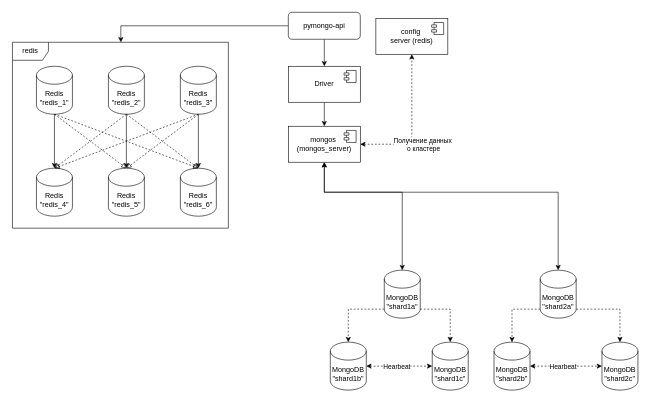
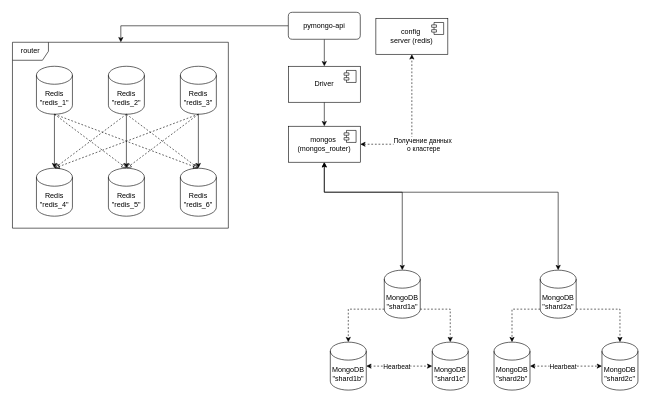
  <mxCell id="0" />
  <mxCell id="1" parent="0" />
  <mxCell id="2" value="MongoDB&lt;div&gt;&quot;shard1a&quot;&lt;/div&gt;" style="shape=cylinder3;whiteSpace=wrap;html=1;boundedLbl=1;backgroundOutline=1;size=15;" vertex="1" parent="1"><mxGeometry x="640" y="450" width="60" height="80" as="geometry" /></mxCell>
  <mxCell id="3" style="edgeStyle=orthogonalEdgeStyle;rounded=0;orthogonalLoop=1;jettySize=auto;html=1;exitX=0.5;exitY=1;exitDx=0;exitDy=0;startArrow=classic;startFill=1;" edge="1" parent="1" source="4" target="2"><mxGeometry relative="1" as="geometry"><Array as="points"><mxPoint x="540" y="320" /><mxPoint x="670" y="320" /></Array></mxGeometry></mxCell>
- <mxCell id="4" value="mongos&amp;nbsp;&lt;div&gt;(mongos_server)&lt;/div&gt;" style="html=1;dropTarget=0;whiteSpace=wrap;" vertex="1" parent="1"><mxGeometry x="480" y="210" width="120" height="60" as="geometry" /></mxCell>
+ <mxCell id="4" value="mongos&amp;nbsp;&lt;div&gt;(mongos_router)&lt;/div&gt;" style="html=1;dropTarget=0;whiteSpace=wrap;" vertex="1" parent="1"><mxGeometry x="480" y="210" width="120" height="60" as="geometry" /></mxCell>
  <mxCell id="5" value="" style="shape=module;jettyWidth=8;jettyHeight=4;" vertex="1" parent="4"><mxGeometry x="1" width="20" height="20" relative="1" as="geometry"><mxPoint x="-27" y="7" as="offset" /></mxGeometry></mxCell>
  <mxCell id="6" style="edgeStyle=orthogonalEdgeStyle;rounded=0;orthogonalLoop=1;jettySize=auto;html=1;exitX=1;exitY=0.5;exitDx=0;exitDy=0;dashed=1;startArrow=classic;startFill=1;" edge="1" parent="1" source="4" target="8"><mxGeometry relative="1" as="geometry"><mxPoint x="850" y="410" as="sourcePoint" /></mxGeometry></mxCell>
  <mxCell id="7" value="Получение данных&lt;div&gt;&amp;nbsp;о кластере&lt;/div&gt;" style="edgeLabel;html=1;align=center;verticalAlign=middle;resizable=0;points=[];" vertex="1" connectable="0" parent="6"><mxGeometry x="-0.554" y="2" relative="1" as="geometry"><mxPoint x="50" y="2" as="offset" /></mxGeometry></mxCell>
  <mxCell id="8" value="config&amp;nbsp;&lt;div&gt;server (redis)&lt;/div&gt;" style="html=1;dropTarget=0;whiteSpace=wrap;" vertex="1" parent="1"><mxGeometry x="626" y="30" width="120" height="60" as="geometry" /></mxCell>
  <mxCell id="9" value="" style="shape=module;jettyWidth=8;jettyHeight=4;" vertex="1" parent="8"><mxGeometry x="1" width="20" height="20" relative="1" as="geometry"><mxPoint x="-27" y="7" as="offset" /></mxGeometry></mxCell>
  <mxCell id="10" style="edgeStyle=orthogonalEdgeStyle;rounded=0;orthogonalLoop=1;jettySize=auto;html=1;exitX=0.5;exitY=1;exitDx=0;exitDy=0;entryX=0.5;entryY=0;entryDx=0;entryDy=0;" edge="1" parent="1" source="12" target="28"><mxGeometry relative="1" as="geometry" /></mxCell>
  <mxCell id="11" style="edgeStyle=orthogonalEdgeStyle;rounded=0;orthogonalLoop=1;jettySize=auto;html=1;exitX=0;exitY=0.5;exitDx=0;exitDy=0;entryX=0.502;entryY=0;entryDx=0;entryDy=0;entryPerimeter=0;" edge="1" parent="1" source="12" target="46"><mxGeometry relative="1" as="geometry"><mxPoint x="250" y="180" as="targetPoint" /></mxGeometry></mxCell>
  <mxCell id="12" value="pymongo-api" style="rounded=1;whiteSpace=wrap;html=1;" vertex="1" parent="1"><mxGeometry x="480" y="20" width="120" height="45" as="geometry" /></mxCell>
  <mxCell id="13" style="edgeStyle=orthogonalEdgeStyle;rounded=0;orthogonalLoop=1;jettySize=auto;html=1;exitX=0.5;exitY=1;exitDx=0;exitDy=0;entryX=0.5;entryY=0;entryDx=0;entryDy=0;entryPerimeter=0;startArrow=classic;startFill=1;" edge="1" parent="1" source="4" target="20"><mxGeometry relative="1" as="geometry"><mxPoint x="790" y="440" as="sourcePoint" /><mxPoint x="790" y="500" as="targetPoint" /><Array as="points"><mxPoint x="540" y="320" /><mxPoint x="930" y="320" /></Array></mxGeometry></mxCell>
  <mxCell id="14" value="&lt;div&gt;MongoDB&lt;div&gt;&quot;shard1b&quot;&lt;/div&gt;&lt;/div&gt;" style="shape=cylinder3;whiteSpace=wrap;html=1;boundedLbl=1;backgroundOutline=1;size=15;" vertex="1" parent="1"><mxGeometry x="550" y="570" width="60" height="80" as="geometry" /></mxCell>
  <mxCell id="15" value="&lt;div&gt;MongoDB&lt;div&gt;&quot;shard1c&quot;&lt;/div&gt;&lt;/div&gt;" style="shape=cylinder3;whiteSpace=wrap;html=1;boundedLbl=1;backgroundOutline=1;size=15;" vertex="1" parent="1"><mxGeometry x="720" y="570" width="60" height="80" as="geometry" /></mxCell>
  <mxCell id="16" style="edgeStyle=orthogonalEdgeStyle;rounded=0;orthogonalLoop=1;jettySize=auto;html=1;exitX=0;exitY=1;exitDx=0;exitDy=-15;exitPerimeter=0;entryX=0.5;entryY=0;entryDx=0;entryDy=0;entryPerimeter=0;dashed=1;" edge="1" parent="1" source="2" target="14"><mxGeometry relative="1" as="geometry"><mxPoint x="670" y="700" as="targetPoint" /></mxGeometry></mxCell>
  <mxCell id="17" style="edgeStyle=orthogonalEdgeStyle;rounded=0;orthogonalLoop=1;jettySize=auto;html=1;exitX=1;exitY=1;exitDx=0;exitDy=-15;exitPerimeter=0;entryX=0.5;entryY=0;entryDx=0;entryDy=0;entryPerimeter=0;dashed=1;" edge="1" parent="1" source="2" target="15"><mxGeometry relative="1" as="geometry" /></mxCell>
  <mxCell id="18" style="edgeStyle=orthogonalEdgeStyle;rounded=0;orthogonalLoop=1;jettySize=auto;html=1;exitX=1;exitY=0.5;exitDx=0;exitDy=0;exitPerimeter=0;entryX=0;entryY=0.5;entryDx=0;entryDy=0;entryPerimeter=0;startArrow=classic;startFill=1;dashed=1;" edge="1" parent="1" source="14" target="15"><mxGeometry relative="1" as="geometry" /></mxCell>
  <mxCell id="19" value="Hearbeat" style="edgeLabel;html=1;align=center;verticalAlign=middle;resizable=0;points=[];" vertex="1" connectable="0" parent="18"><mxGeometry x="-0.203" relative="1" as="geometry"><mxPoint x="6" as="offset" /></mxGeometry></mxCell>
  <mxCell id="20" value="MongoDB&lt;div&gt;&quot;shard2a&quot;&lt;br&gt;&lt;/div&gt;" style="shape=cylinder3;whiteSpace=wrap;html=1;boundedLbl=1;backgroundOutline=1;size=15;" vertex="1" parent="1"><mxGeometry x="900" y="450" width="60" height="80" as="geometry" /></mxCell>
  <mxCell id="21" value="&lt;div&gt;MongoDB&lt;div&gt;&quot;shard2b&quot;&lt;/div&gt;&lt;/div&gt;" style="shape=cylinder3;whiteSpace=wrap;html=1;boundedLbl=1;backgroundOutline=1;size=15;" vertex="1" parent="1"><mxGeometry x="823" y="570" width="60" height="80" as="geometry" /></mxCell>
  <mxCell id="22" value="MongoDB&lt;div&gt;&quot;shard2c&quot;&lt;/div&gt;" style="shape=cylinder3;whiteSpace=wrap;html=1;boundedLbl=1;backgroundOutline=1;size=15;" vertex="1" parent="1"><mxGeometry x="1003" y="570" width="60" height="80" as="geometry" /></mxCell>
  <mxCell id="23" style="edgeStyle=orthogonalEdgeStyle;rounded=0;orthogonalLoop=1;jettySize=auto;html=1;exitX=0;exitY=1;exitDx=0;exitDy=-15;exitPerimeter=0;dashed=1;entryX=0.5;entryY=0;entryDx=0;entryDy=0;entryPerimeter=0;" edge="1" parent="1" source="20" target="21"><mxGeometry relative="1" as="geometry"><mxPoint x="940" y="700" as="targetPoint" /></mxGeometry></mxCell>
  <mxCell id="24" style="edgeStyle=orthogonalEdgeStyle;rounded=0;orthogonalLoop=1;jettySize=auto;html=1;exitX=1;exitY=1;exitDx=0;exitDy=-15;exitPerimeter=0;entryX=0.5;entryY=0;entryDx=0;entryDy=0;entryPerimeter=0;dashed=1;" edge="1" parent="1" source="20" target="22"><mxGeometry relative="1" as="geometry" /></mxCell>
  <mxCell id="25" style="edgeStyle=orthogonalEdgeStyle;rounded=0;orthogonalLoop=1;jettySize=auto;html=1;exitX=1;exitY=0.5;exitDx=0;exitDy=0;exitPerimeter=0;entryX=0;entryY=0.5;entryDx=0;entryDy=0;entryPerimeter=0;startArrow=classic;startFill=1;dashed=1;" edge="1" parent="1" source="21" target="22"><mxGeometry relative="1" as="geometry" /></mxCell>
  <mxCell id="26" value="Hearbeat" style="edgeLabel;html=1;align=center;verticalAlign=middle;resizable=0;points=[];" vertex="1" connectable="0" parent="25"><mxGeometry x="-0.203" relative="1" as="geometry"><mxPoint x="6" as="offset" /></mxGeometry></mxCell>
  <mxCell id="27" style="edgeStyle=orthogonalEdgeStyle;rounded=0;orthogonalLoop=1;jettySize=auto;html=1;exitX=0.5;exitY=1;exitDx=0;exitDy=0;entryX=0.5;entryY=0;entryDx=0;entryDy=0;" edge="1" parent="1" source="28" target="4"><mxGeometry relative="1" as="geometry" /></mxCell>
  <mxCell id="28" value="Driver" style="html=1;dropTarget=0;whiteSpace=wrap;" vertex="1" parent="1"><mxGeometry x="480" y="110" width="120" height="60" as="geometry" /></mxCell>
  <mxCell id="29" value="" style="shape=module;jettyWidth=8;jettyHeight=4;" vertex="1" parent="28"><mxGeometry x="1" width="20" height="20" relative="1" as="geometry"><mxPoint x="-27" y="7" as="offset" /></mxGeometry></mxCell>
  <mxCell id="30" value="" style="group" vertex="1" connectable="0" parent="1"><mxGeometry x="20" y="70" width="360" height="310" as="geometry" /></mxCell>
  <mxCell id="31" value="Redis&lt;div&gt;&quot;redis_1&quot;&lt;/div&gt;" style="shape=cylinder3;whiteSpace=wrap;html=1;boundedLbl=1;backgroundOutline=1;size=15;" vertex="1" parent="30"><mxGeometry x="40" y="40" width="60" height="80" as="geometry" /></mxCell>
  <mxCell id="32" value="Redis&lt;div&gt;&quot;redis_2&quot;&lt;/div&gt;" style="shape=cylinder3;whiteSpace=wrap;html=1;boundedLbl=1;backgroundOutline=1;size=15;" vertex="1" parent="30"><mxGeometry x="160" y="40" width="60" height="80" as="geometry" /></mxCell>
  <mxCell id="33" value="Redis&lt;div&gt;&quot;redis_3&quot;&lt;/div&gt;" style="shape=cylinder3;whiteSpace=wrap;html=1;boundedLbl=1;backgroundOutline=1;size=15;" vertex="1" parent="30"><mxGeometry x="280" y="40" width="60" height="80" as="geometry" /></mxCell>
  <mxCell id="34" value="Redis&lt;div&gt;&quot;redis_4&quot;&lt;/div&gt;" style="shape=cylinder3;whiteSpace=wrap;html=1;boundedLbl=1;backgroundOutline=1;size=15;" vertex="1" parent="30"><mxGeometry x="40" y="210" width="60" height="80" as="geometry" /></mxCell>
  <mxCell id="35" value="Redis&lt;div&gt;&quot;redis_5&quot;&lt;/div&gt;" style="shape=cylinder3;whiteSpace=wrap;html=1;boundedLbl=1;backgroundOutline=1;size=15;" vertex="1" parent="30"><mxGeometry x="160" y="210" width="60" height="80" as="geometry" /></mxCell>
  <mxCell id="36" value="Redis&lt;div&gt;&quot;redis_6&quot;&lt;/div&gt;" style="shape=cylinder3;whiteSpace=wrap;html=1;boundedLbl=1;backgroundOutline=1;size=15;" vertex="1" parent="30"><mxGeometry x="280" y="210" width="60" height="80" as="geometry" /></mxCell>
  <mxCell id="37" style="edgeStyle=orthogonalEdgeStyle;rounded=0;orthogonalLoop=1;jettySize=auto;html=1;exitX=0.5;exitY=1;exitDx=0;exitDy=0;exitPerimeter=0;entryX=0.5;entryY=0;entryDx=0;entryDy=0;entryPerimeter=0;" edge="1" parent="30" source="31" target="34"><mxGeometry relative="1" as="geometry" /></mxCell>
  <mxCell id="38" style="edgeStyle=orthogonalEdgeStyle;rounded=0;orthogonalLoop=1;jettySize=auto;html=1;exitX=0.5;exitY=1;exitDx=0;exitDy=0;exitPerimeter=0;entryX=0.5;entryY=0;entryDx=0;entryDy=0;entryPerimeter=0;" edge="1" parent="30" source="32" target="35"><mxGeometry relative="1" as="geometry" /></mxCell>
  <mxCell id="39" style="edgeStyle=orthogonalEdgeStyle;rounded=0;orthogonalLoop=1;jettySize=auto;html=1;exitX=0.5;exitY=1;exitDx=0;exitDy=0;exitPerimeter=0;entryX=0.5;entryY=0;entryDx=0;entryDy=0;entryPerimeter=0;" edge="1" parent="30" source="33" target="36"><mxGeometry relative="1" as="geometry" /></mxCell>
  <mxCell id="40" value="" style="endArrow=block;dashed=1;endFill=0;endSize=6;html=1;rounded=0;entryX=0.5;entryY=0;entryDx=0;entryDy=0;entryPerimeter=0;" edge="1" parent="30" target="35"><mxGeometry width="160" relative="1" as="geometry"><mxPoint x="70" y="120" as="sourcePoint" /><mxPoint x="190" y="160" as="targetPoint" /></mxGeometry></mxCell>
  <mxCell id="41" value="" style="endArrow=block;dashed=1;endFill=0;endSize=6;html=1;rounded=0;exitX=0.5;exitY=1;exitDx=0;exitDy=0;exitPerimeter=0;entryX=0.5;entryY=0;entryDx=0;entryDy=0;entryPerimeter=0;" edge="1" parent="30" source="31" target="36"><mxGeometry width="160" relative="1" as="geometry"><mxPoint x="80" y="130" as="sourcePoint" /><mxPoint x="310" y="160" as="targetPoint" /></mxGeometry></mxCell>
  <mxCell id="42" value="" style="endArrow=block;dashed=1;endFill=0;endSize=6;html=1;rounded=0;exitX=0.5;exitY=1;exitDx=0;exitDy=0;exitPerimeter=0;entryX=0.5;entryY=0;entryDx=0;entryDy=0;entryPerimeter=0;" edge="1" parent="30" source="32" target="36"><mxGeometry width="160" relative="1" as="geometry"><mxPoint x="80" y="130" as="sourcePoint" /><mxPoint x="310" y="160" as="targetPoint" /></mxGeometry></mxCell>
  <mxCell id="43" value="" style="endArrow=block;dashed=1;endFill=0;endSize=6;html=1;rounded=0;exitX=0.5;exitY=1;exitDx=0;exitDy=0;exitPerimeter=0;entryX=0.5;entryY=0;entryDx=0;entryDy=0;entryPerimeter=0;" edge="1" parent="30" source="32" target="34"><mxGeometry width="160" relative="1" as="geometry"><mxPoint x="90" y="140" as="sourcePoint" /><mxPoint x="330" y="180" as="targetPoint" /></mxGeometry></mxCell>
  <mxCell id="44" value="" style="endArrow=block;dashed=1;endFill=0;endSize=6;html=1;rounded=0;entryX=0.5;entryY=0;entryDx=0;entryDy=0;entryPerimeter=0;exitX=0.5;exitY=1;exitDx=0;exitDy=0;exitPerimeter=0;" edge="1" parent="30" source="33" target="35"><mxGeometry width="160" relative="1" as="geometry"><mxPoint x="80" y="130" as="sourcePoint" /><mxPoint x="200" y="220" as="targetPoint" /></mxGeometry></mxCell>
  <mxCell id="45" value="" style="endArrow=block;dashed=1;endFill=0;endSize=6;html=1;rounded=0;entryX=0.5;entryY=0;entryDx=0;entryDy=0;entryPerimeter=0;exitX=0.5;exitY=1;exitDx=0;exitDy=0;exitPerimeter=0;" edge="1" parent="30" source="33" target="34"><mxGeometry width="160" relative="1" as="geometry"><mxPoint x="90" y="140" as="sourcePoint" /><mxPoint x="210" y="230" as="targetPoint" /></mxGeometry></mxCell>
- <mxCell id="46" value="redis" style="shape=umlFrame;whiteSpace=wrap;html=1;pointerEvents=0;" vertex="1" parent="30"><mxGeometry width="360" height="310" as="geometry" /></mxCell>
+ <mxCell id="46" value="router" style="shape=umlFrame;whiteSpace=wrap;html=1;pointerEvents=0;" vertex="1" parent="30"><mxGeometry width="360" height="310" as="geometry" /></mxCell>
